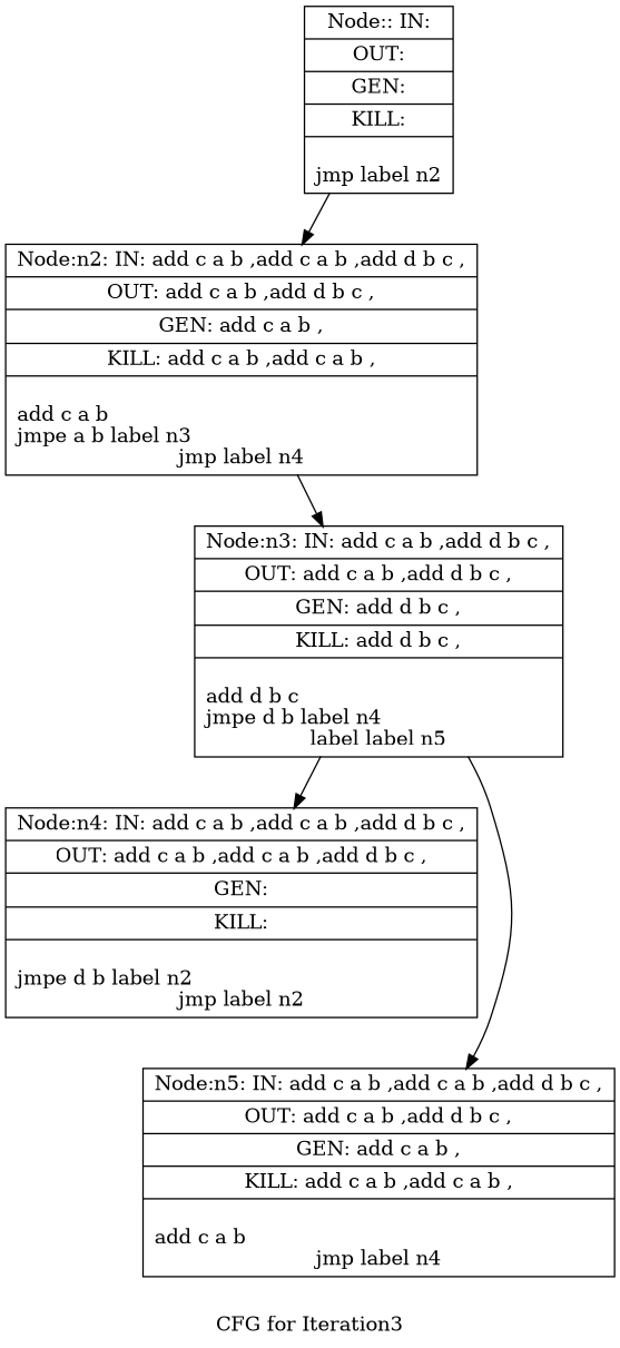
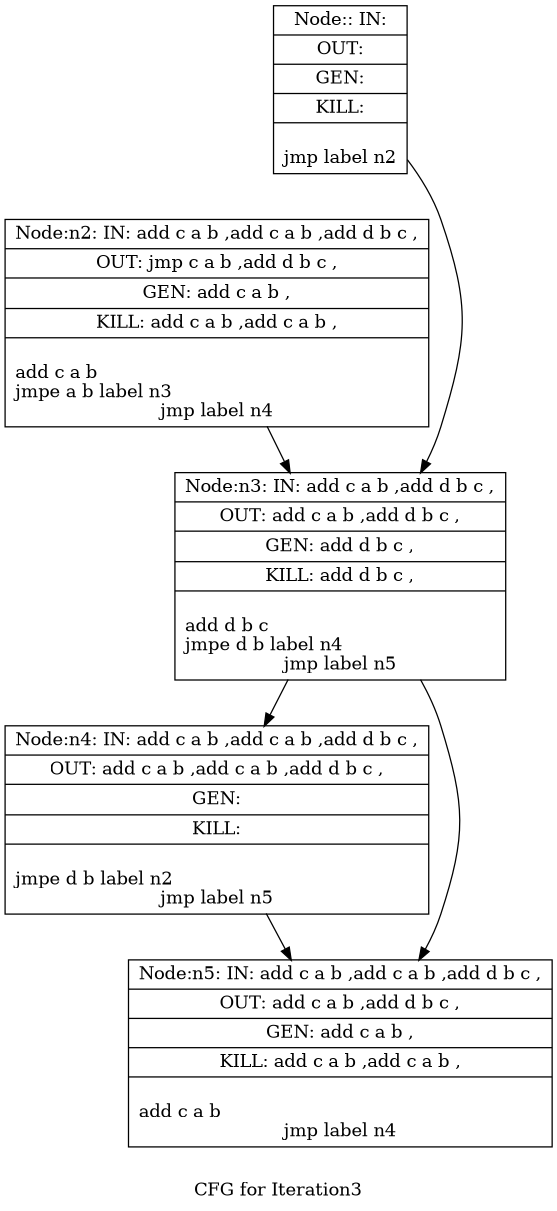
  digraph {
    label="CFG for Iteration3"
    node [shape=record]
    n1 [label="{ Node::  IN: |{OUT: }|{GEN: }|{KILL: }|{\ljmp label n2}}"]
-   n2 [label="{ Node:n2:  IN: add c a b ,add c a b ,add d b c ,|{OUT: add c a b ,add d b c ,}|{GEN: add c a b ,}|{KILL: add c a b ,add c a b ,}|{\ladd c a b\ljmpe a b label n3\ljmp label n4}}"]
-   n3 [label="{ Node:n3:  IN: add c a b ,add d b c ,|{OUT: add c a b ,add d b c ,}|{GEN: add d b c ,}|{KILL: add d b c ,}|{\ladd d b c\ljmpe d b label n4\llabel label n5}}"]
-   n4 [label="{ Node:n4:  IN: add c a b ,add c a b ,add d b c ,|{OUT: add c a b ,add c a b ,add d b c ,}|{GEN: }|{KILL: }|{\ljmpe d b label n2\ljmp label n2}}"]
+   n2 [label="{ Node:n2:  IN: add c a b ,add c a b ,add d b c ,|{OUT: jmp c a b ,add d b c ,}|{GEN: add c a b ,}|{KILL: add c a b ,add c a b ,}|{\ladd c a b\ljmpe a b label n3\ljmp label n4}}"]
+   n3 [label="{ Node:n3:  IN: add c a b ,add d b c ,|{OUT: add c a b ,add d b c ,}|{GEN: add d b c ,}|{KILL: add d b c ,}|{\ladd d b c\ljmpe d b label n4\ljmp label n5}}"]
+   n4 [label="{ Node:n4:  IN: add c a b ,add c a b ,add d b c ,|{OUT: add c a b ,add c a b ,add d b c ,}|{GEN: }|{KILL: }|{\ljmpe d b label n2\ljmp label n5}}"]
    n5 [label="{ Node:n5:  IN: add c a b ,add c a b ,add d b c ,|{OUT: add c a b ,add d b c ,}|{GEN: add c a b ,}|{KILL: add c a b ,add c a b ,}|{\ladd c a b\ljmp label n4}}"]
-   n1 -> n2
+   n1 -> n3
    n2 -> n3
    n3 -> n4
    n3 -> n5
+   n4 -> n5
  }
